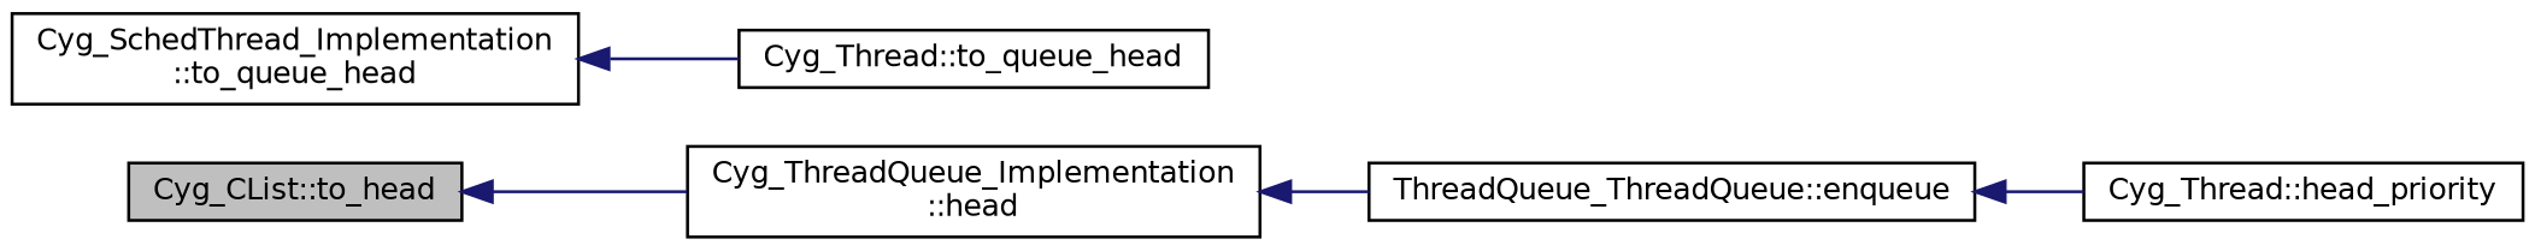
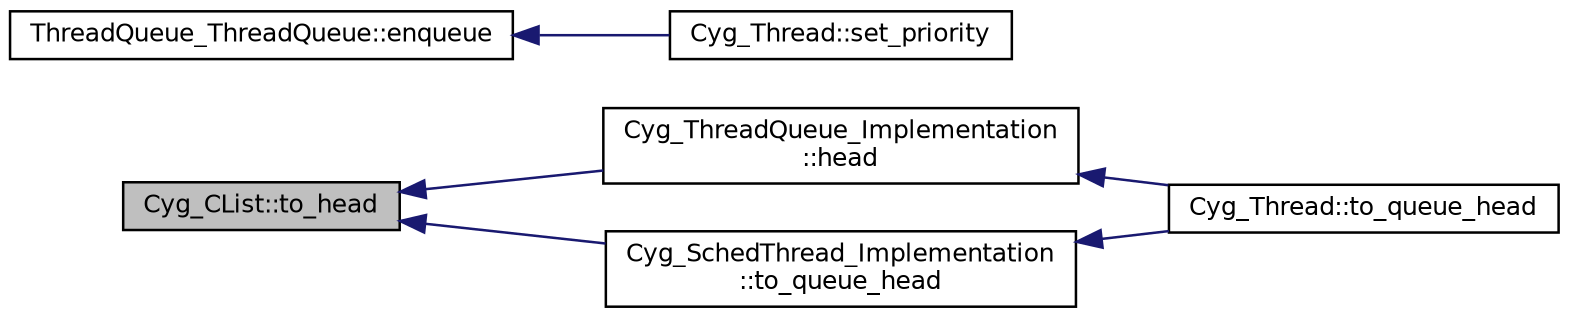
  digraph {
    fontname="DejaVu Sans"
    rankdir=LR
    node [color=black fillcolor=white fontname="DejaVu Sans" fontsize=10 shape=record style=filled]
    edge [color=midnightblue dir=back fontname="DejaVu Sans" fontsize=10 labelfontname=Helvetica labelfontsize=10 style=solid]
    n1 [fillcolor=grey75 fontcolor=black height=0.2 label="Cyg_CList::to_head" width=0.4]
    n2 [height=0.2 label="Cyg_ThreadQueue_Implementation\l::head" width=0.4]
    n3 [height=0.2 label="Cyg_SchedThread_Implementation\l::to_queue_head" width=0.4]
    n4 [height=0.2 label="ThreadQueue_ThreadQueue::enqueue" width=0.4]
    n5 [height=0.2 label="Cyg_Thread::to_queue_head" width=0.4]
-   n6 [height=0.2 label="Cyg_Thread::head_priority" width=0.4]
+   n6 [height=0.2 label="Cyg_Thread::set_priority" width=0.4]
    n1 -> n2
-   n2 -> n4
+   n1 -> n3
+   n2 -> n5
    n3 -> n5
    n4 -> n6
  }
